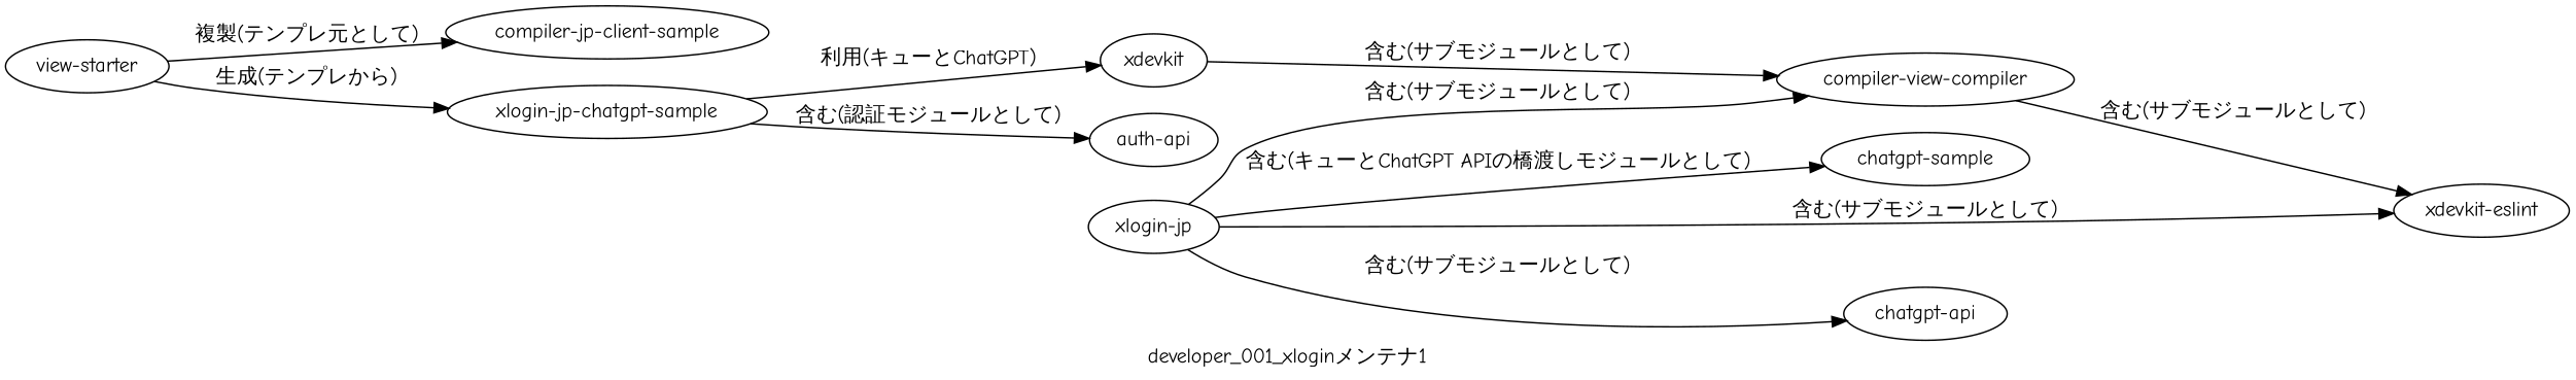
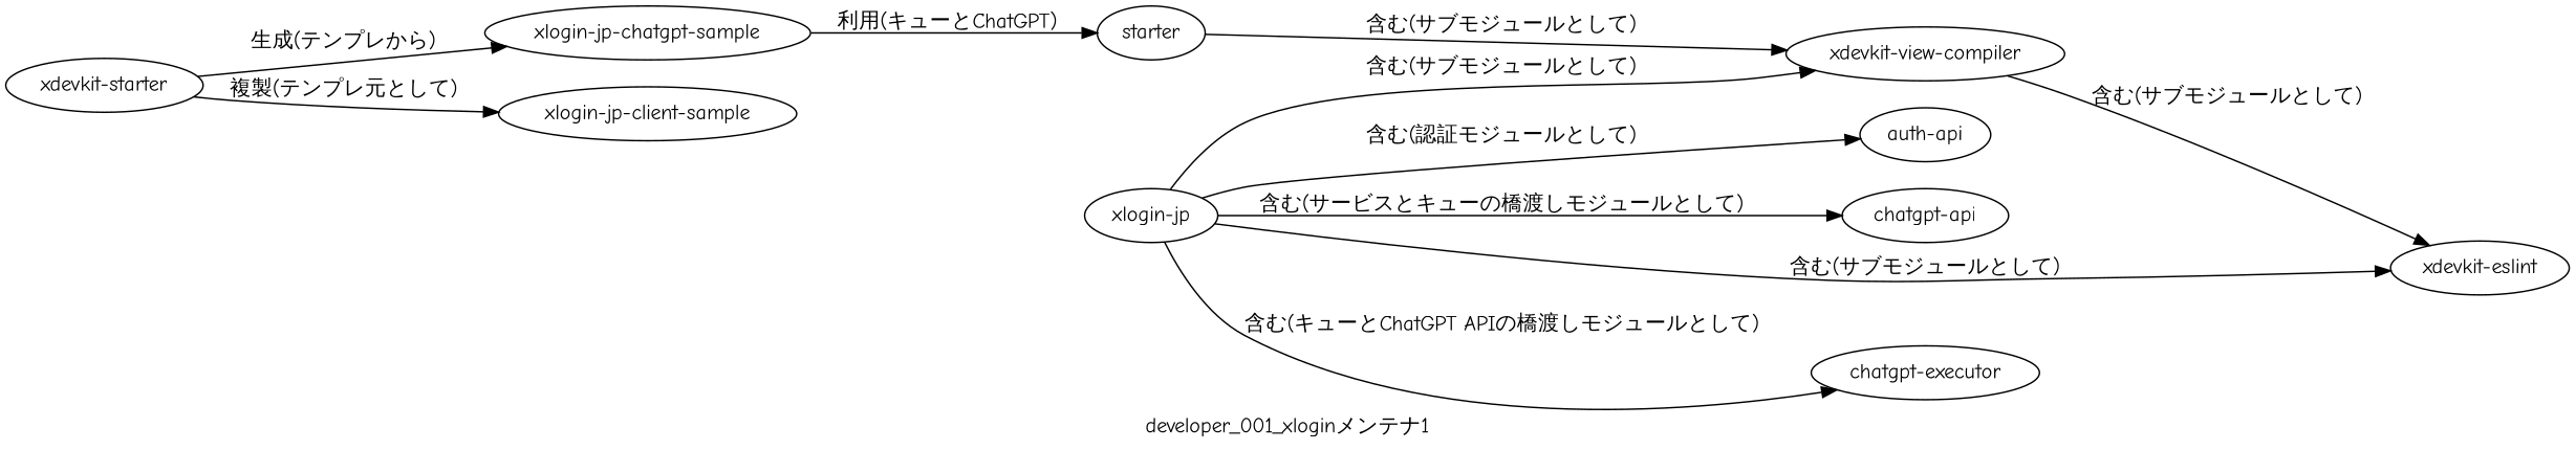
  digraph {
    fontname="Comic Neue"
    label="developer_001_xloginメンテナ1"
    rankdir=LR
    node [fontname="Comic Neue"]
    edge [fontname="Comic Neue"]
    n1 [label="xlogin-jp"]
-   n2 [label="compiler-view-compiler"]
+   n2 [label="xdevkit-view-compiler"]
    n3 [label="xdevkit-eslint"]
    n4 [label="auth-api"]
    n5 [label="chatgpt-api"]
-   n6 [label="chatgpt-sample"]
-   n7 [label="compiler-jp-client-sample"]
+   n6 [label="chatgpt-executor"]
+   n7 [label="xlogin-jp-client-sample"]
    n8 [label="xlogin-jp-chatgpt-sample"]
-   n9 [label=xdevkit]
-   n10 [label="view-starter"]
+   n9 [label=starter]
+   n10 [label="xdevkit-starter"]
    n1 -> n2 [label="含む(サブモジュールとして)"]
    n1 -> n3 [label="含む(サブモジュールとして)"]
-   n8 -> n4 [label="含む(認証モジュールとして)"]
-   n1 -> n5 [label="含む(サブモジュールとして)"]
+   n1 -> n4 [label="含む(認証モジュールとして)"]
+   n1 -> n5 [label="含む(サービスとキューの橋渡しモジュールとして)"]
    n1 -> n6 [label="含む(キューとChatGPT APIの橋渡しモジュールとして)"]
    n2 -> n3 [label="含む(サブモジュールとして)"]
    n8 -> n9 [label="利用(キューとChatGPT)"]
    n9 -> n2 [label="含む(サブモジュールとして)"]
    n10 -> n7 [label="複製(テンプレ元として)"]
    n10 -> n8 [label="生成(テンプレから)"]
  }
